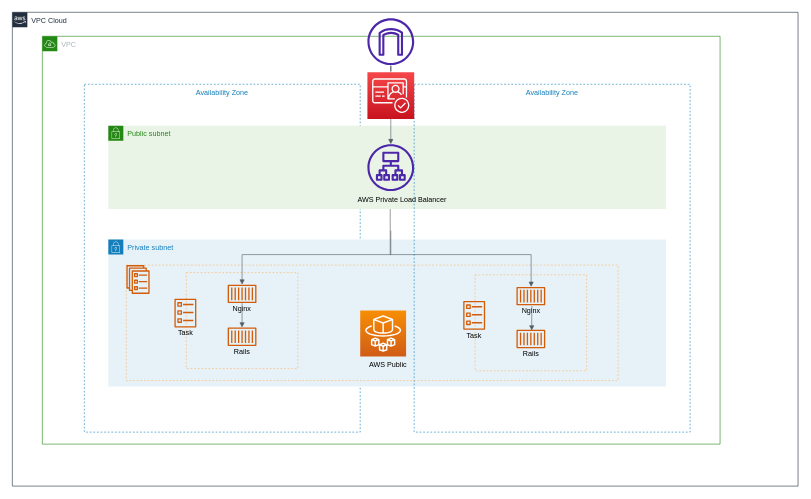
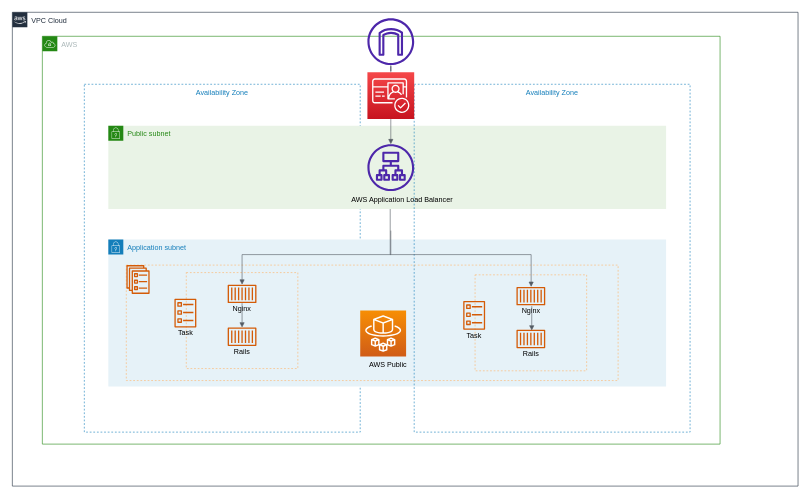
  <mxCell id="0" />
  <mxCell id="1" parent="0" />
  <mxCell id="2" value="VPC Cloud" style="points=[[0,0],[0.25,0],[0.5,0],[0.75,0],[1,0],[1,0.25],[1,0.5],[1,0.75],[1,1],[0.75,1],[0.5,1],[0.25,1],[0,1],[0,0.75],[0,0.5],[0,0.25]];outlineConnect=0;gradientColor=none;html=1;whiteSpace=wrap;fontSize=12;fontStyle=0;container=1;pointerEvents=0;collapsible=0;recursiveResize=0;shape=mxgraph.aws4.group;grIcon=mxgraph.aws4.group_aws_cloud_alt;strokeColor=#232F3E;fillColor=none;verticalAlign=top;align=left;spacingLeft=30;fontColor=#232F3E;dashed=0;" parent="1" vertex="1"><mxGeometry x="20" y="20" width="1310" height="790" as="geometry" /></mxCell>
- <mxCell id="3" value="VPC" style="points=[[0,0],[0.25,0],[0.5,0],[0.75,0],[1,0],[1,0.25],[1,0.5],[1,0.75],[1,1],[0.75,1],[0.5,1],[0.25,1],[0,1],[0,0.75],[0,0.5],[0,0.25]];outlineConnect=0;gradientColor=none;html=1;whiteSpace=wrap;fontSize=12;fontStyle=0;container=1;pointerEvents=0;collapsible=0;recursiveResize=0;shape=mxgraph.aws4.group;grIcon=mxgraph.aws4.group_vpc;strokeColor=#248814;fillColor=none;verticalAlign=top;align=left;spacingLeft=30;fontColor=#AAB7B8;dashed=0;" parent="2" vertex="1"><mxGeometry x="50" y="40" width="1130" height="680" as="geometry" /></mxCell>
+ <mxCell id="3" value="AWS" style="points=[[0,0],[0.25,0],[0.5,0],[0.75,0],[1,0],[1,0.25],[1,0.5],[1,0.75],[1,1],[0.75,1],[0.5,1],[0.25,1],[0,1],[0,0.75],[0,0.5],[0,0.25]];outlineConnect=0;gradientColor=none;html=1;whiteSpace=wrap;fontSize=12;fontStyle=0;container=1;pointerEvents=0;collapsible=0;recursiveResize=0;shape=mxgraph.aws4.group;grIcon=mxgraph.aws4.group_vpc;strokeColor=#248814;fillColor=none;verticalAlign=top;align=left;spacingLeft=30;fontColor=#AAB7B8;dashed=0;" parent="2" vertex="1"><mxGeometry x="50" y="40" width="1130" height="680" as="geometry" /></mxCell>
  <mxCell id="4" value="Availability Zone" style="fillColor=none;strokeColor=#147EBA;dashed=1;verticalAlign=top;fontStyle=0;fontColor=#147EBA;" parent="3" vertex="1"><mxGeometry x="70" y="80" width="460" height="580" as="geometry" /></mxCell>
- <mxCell id="5" value="Private subnet" style="points=[[0,0],[0.25,0],[0.5,0],[0.75,0],[1,0],[1,0.25],[1,0.5],[1,0.75],[1,1],[0.75,1],[0.5,1],[0.25,1],[0,1],[0,0.75],[0,0.5],[0,0.25]];outlineConnect=0;gradientColor=none;html=1;whiteSpace=wrap;fontSize=12;fontStyle=0;container=1;pointerEvents=0;collapsible=0;recursiveResize=0;shape=mxgraph.aws4.group;grIcon=mxgraph.aws4.group_security_group;grStroke=0;strokeColor=#147EBA;fillColor=#E6F2F8;verticalAlign=top;align=left;spacingLeft=30;fontColor=#147EBA;dashed=0;" parent="3" vertex="1"><mxGeometry x="110" y="339" width="930" height="245" as="geometry" /></mxCell>
+ <mxCell id="5" value="Application subnet" style="points=[[0,0],[0.25,0],[0.5,0],[0.75,0],[1,0],[1,0.25],[1,0.5],[1,0.75],[1,1],[0.75,1],[0.5,1],[0.25,1],[0,1],[0,0.75],[0,0.5],[0,0.25]];outlineConnect=0;gradientColor=none;html=1;whiteSpace=wrap;fontSize=12;fontStyle=0;container=1;pointerEvents=0;collapsible=0;recursiveResize=0;shape=mxgraph.aws4.group;grIcon=mxgraph.aws4.group_security_group;grStroke=0;strokeColor=#147EBA;fillColor=#E6F2F8;verticalAlign=top;align=left;spacingLeft=30;fontColor=#147EBA;dashed=0;" parent="3" vertex="1"><mxGeometry x="110" y="339" width="930" height="245" as="geometry" /></mxCell>
  <mxCell id="6" value="Public subnet" style="points=[[0,0],[0.25,0],[0.5,0],[0.75,0],[1,0],[1,0.25],[1,0.5],[1,0.75],[1,1],[0.75,1],[0.5,1],[0.25,1],[0,1],[0,0.75],[0,0.5],[0,0.25]];outlineConnect=0;gradientColor=none;html=1;whiteSpace=wrap;fontSize=12;fontStyle=0;container=1;pointerEvents=0;collapsible=0;recursiveResize=0;shape=mxgraph.aws4.group;grIcon=mxgraph.aws4.group_security_group;grStroke=0;strokeColor=#248814;fillColor=#E9F3E6;verticalAlign=top;align=left;spacingLeft=30;fontColor=#248814;dashed=0;" parent="3" vertex="1"><mxGeometry x="110" y="149" width="930" height="139" as="geometry" /></mxCell>
  <mxCell id="7" value="" style="sketch=0;outlineConnect=0;fontColor=#232F3E;gradientColor=none;fillColor=#4D27AA;strokeColor=none;dashed=0;verticalLabelPosition=bottom;verticalAlign=top;align=center;html=1;fontSize=12;fontStyle=0;aspect=fixed;pointerEvents=1;shape=mxgraph.aws4.application_load_balancer;" parent="6" vertex="1"><mxGeometry x="432" y="31" width="78" height="78" as="geometry" /></mxCell>
- <mxCell id="8" value="AWS Private Load Balancer" style="text;html=1;strokeColor=none;fillColor=none;align=center;verticalAlign=middle;whiteSpace=wrap;rounded=0;" parent="6" vertex="1"><mxGeometry x="400" y="109" width="180" height="30" as="geometry" /></mxCell>
+ <mxCell id="8" value="AWS Application Load Balancer" style="text;html=1;strokeColor=none;fillColor=none;align=center;verticalAlign=middle;whiteSpace=wrap;rounded=0;" parent="6" vertex="1"><mxGeometry x="400" y="109" width="180" height="30" as="geometry" /></mxCell>
  <mxCell id="9" value="Availability Zone" style="fillColor=none;strokeColor=#147EBA;dashed=1;verticalAlign=top;fontStyle=0;fontColor=#147EBA;" parent="3" vertex="1"><mxGeometry x="620" y="80" width="460" height="580" as="geometry" /></mxCell>
  <mxCell id="10" value="" style="fillColor=none;strokeColor=#FFB366;dashed=1;verticalAlign=top;fontStyle=0;fontColor=#5A6C86;" parent="3" vertex="1"><mxGeometry x="140" y="381.5" width="820" height="192.5" as="geometry" /></mxCell>
  <mxCell id="11" value="" style="fillColor=none;strokeColor=#FFB366;dashed=1;verticalAlign=top;fontStyle=0;fontColor=#5A6C86;" parent="3" vertex="1"><mxGeometry x="240" y="394" width="186" height="160" as="geometry" /></mxCell>
  <mxCell id="12" value="" style="group" parent="3" vertex="1" connectable="0"><mxGeometry x="303" y="414" width="60" height="50" as="geometry" /></mxCell>
  <mxCell id="13" value="" style="sketch=0;outlineConnect=0;fontColor=#232F3E;gradientColor=none;fillColor=#D45B07;strokeColor=none;dashed=0;verticalLabelPosition=bottom;verticalAlign=top;align=center;html=1;fontSize=12;fontStyle=0;aspect=fixed;pointerEvents=1;shape=mxgraph.aws4.container_1;" parent="12" vertex="1"><mxGeometry x="6" width="48" height="31" as="geometry" /></mxCell>
  <mxCell id="14" value="Nginx" style="text;html=1;strokeColor=none;fillColor=none;align=center;verticalAlign=middle;whiteSpace=wrap;rounded=0;" parent="12" vertex="1"><mxGeometry y="31" width="60" height="19" as="geometry" /></mxCell>
  <mxCell id="15" value="" style="group" parent="3" vertex="1" connectable="0"><mxGeometry x="303" y="485.5" width="60" height="50" as="geometry" /></mxCell>
  <mxCell id="16" value="" style="sketch=0;outlineConnect=0;fontColor=#232F3E;gradientColor=none;fillColor=#D45B07;strokeColor=none;dashed=0;verticalLabelPosition=bottom;verticalAlign=top;align=center;html=1;fontSize=12;fontStyle=0;aspect=fixed;pointerEvents=1;shape=mxgraph.aws4.container_1;" parent="15" vertex="1"><mxGeometry x="6" width="48" height="31" as="geometry" /></mxCell>
  <mxCell id="17" value="Rails" style="text;html=1;strokeColor=none;fillColor=none;align=center;verticalAlign=middle;whiteSpace=wrap;rounded=0;" parent="15" vertex="1"><mxGeometry y="31" width="60" height="19" as="geometry" /></mxCell>
  <mxCell id="18" value="" style="group" parent="3" vertex="1" connectable="0"><mxGeometry x="208.5" y="437.5" width="60" height="66.5" as="geometry" /></mxCell>
  <mxCell id="19" value="" style="sketch=0;outlineConnect=0;fontColor=#232F3E;gradientColor=none;fillColor=#D45B07;strokeColor=none;dashed=0;verticalLabelPosition=bottom;verticalAlign=top;align=center;html=1;fontSize=12;fontStyle=0;aspect=fixed;pointerEvents=1;shape=mxgraph.aws4.ecs_task;" parent="18" vertex="1"><mxGeometry x="11.5" width="37" height="48" as="geometry" /></mxCell>
  <mxCell id="20" value="Task" style="text;html=1;strokeColor=none;fillColor=none;align=center;verticalAlign=middle;whiteSpace=wrap;rounded=0;" parent="18" vertex="1"><mxGeometry y="48" width="60" height="18.5" as="geometry" /></mxCell>
  <mxCell id="21" value="" style="group" parent="3" vertex="1" connectable="0"><mxGeometry x="140" y="381.5" width="60" height="66.75" as="geometry" /></mxCell>
  <mxCell id="22" value="" style="sketch=0;outlineConnect=0;fontColor=#232F3E;gradientColor=none;fillColor=#D45B07;strokeColor=none;dashed=0;verticalLabelPosition=bottom;verticalAlign=top;align=center;html=1;fontSize=12;fontStyle=0;aspect=fixed;pointerEvents=1;shape=mxgraph.aws4.ecs_service;" parent="21" vertex="1"><mxGeometry width="39" height="48" as="geometry" /></mxCell>
  <mxCell id="23" value="" style="fillColor=none;strokeColor=#FFB366;dashed=1;verticalAlign=top;fontStyle=0;fontColor=#5A6C86;" parent="3" vertex="1"><mxGeometry x="721.5" y="397.75" width="186" height="160" as="geometry" /></mxCell>
  <mxCell id="24" value="" style="group" parent="3" vertex="1" connectable="0"><mxGeometry x="784.5" y="417.75" width="60" height="50" as="geometry" /></mxCell>
  <mxCell id="25" value="" style="sketch=0;outlineConnect=0;fontColor=#232F3E;gradientColor=none;fillColor=#D45B07;strokeColor=none;dashed=0;verticalLabelPosition=bottom;verticalAlign=top;align=center;html=1;fontSize=12;fontStyle=0;aspect=fixed;pointerEvents=1;shape=mxgraph.aws4.container_1;" parent="24" vertex="1"><mxGeometry x="6" width="48" height="31" as="geometry" /></mxCell>
  <mxCell id="26" value="Nginx" style="text;html=1;strokeColor=none;fillColor=none;align=center;verticalAlign=middle;whiteSpace=wrap;rounded=0;" parent="24" vertex="1"><mxGeometry y="31" width="60" height="19" as="geometry" /></mxCell>
  <mxCell id="27" value="" style="group" parent="3" vertex="1" connectable="0"><mxGeometry x="784.5" y="489.25" width="60" height="50" as="geometry" /></mxCell>
  <mxCell id="28" value="" style="sketch=0;outlineConnect=0;fontColor=#232F3E;gradientColor=none;fillColor=#D45B07;strokeColor=none;dashed=0;verticalLabelPosition=bottom;verticalAlign=top;align=center;html=1;fontSize=12;fontStyle=0;aspect=fixed;pointerEvents=1;shape=mxgraph.aws4.container_1;" parent="27" vertex="1"><mxGeometry x="6" width="48" height="31" as="geometry" /></mxCell>
  <mxCell id="29" value="Rails" style="text;html=1;strokeColor=none;fillColor=none;align=center;verticalAlign=middle;whiteSpace=wrap;rounded=0;" parent="27" vertex="1"><mxGeometry y="31" width="60" height="19" as="geometry" /></mxCell>
  <mxCell id="30" value="" style="group" parent="3" vertex="1" connectable="0"><mxGeometry x="690" y="441.25" width="60" height="66.5" as="geometry" /></mxCell>
  <mxCell id="31" value="" style="sketch=0;outlineConnect=0;fontColor=#232F3E;gradientColor=none;fillColor=#D45B07;strokeColor=none;dashed=0;verticalLabelPosition=bottom;verticalAlign=top;align=center;html=1;fontSize=12;fontStyle=0;aspect=fixed;pointerEvents=1;shape=mxgraph.aws4.ecs_task;" parent="30" vertex="1"><mxGeometry x="11.5" width="37" height="48" as="geometry" /></mxCell>
  <mxCell id="32" value="Task" style="text;html=1;strokeColor=none;fillColor=none;align=center;verticalAlign=middle;whiteSpace=wrap;rounded=0;" parent="30" vertex="1"><mxGeometry y="48" width="60" height="18.5" as="geometry" /></mxCell>
  <mxCell id="33" value="" style="group" parent="3" vertex="1" connectable="0"><mxGeometry x="530" y="457.37" width="93" height="104.75" as="geometry" /></mxCell>
  <mxCell id="34" value="" style="sketch=0;points=[[0,0,0],[0.25,0,0],[0.5,0,0],[0.75,0,0],[1,0,0],[0,1,0],[0.25,1,0],[0.5,1,0],[0.75,1,0],[1,1,0],[0,0.25,0],[0,0.5,0],[0,0.75,0],[1,0.25,0],[1,0.5,0],[1,0.75,0]];outlineConnect=0;fontColor=#232F3E;gradientColor=#F78E04;gradientDirection=north;fillColor=#D05C17;strokeColor=#ffffff;dashed=0;verticalLabelPosition=bottom;verticalAlign=top;align=center;html=1;fontSize=12;fontStyle=0;aspect=fixed;shape=mxgraph.aws4.resourceIcon;resIcon=mxgraph.aws4.fargate;" parent="33" vertex="1"><mxGeometry width="76.5" height="76.5" as="geometry" /></mxCell>
  <mxCell id="35" value="AWS Public" style="text;html=1;strokeColor=none;fillColor=none;align=center;verticalAlign=middle;whiteSpace=wrap;rounded=0;" parent="33" vertex="1"><mxGeometry y="76.5" width="93" height="28.25" as="geometry" /></mxCell>
  <mxCell id="36" value="" style="edgeStyle=none;html=1;" edge="1" parent="3"><mxGeometry relative="1" as="geometry"><mxPoint x="814.102" y="618" as="sourcePoint" /><mxPoint x="814.102" y="618" as="targetPoint" /></mxGeometry></mxCell>
  <mxCell id="37" value="" style="edgeStyle=orthogonalEdgeStyle;html=1;endArrow=block;elbow=vertical;startArrow=none;endFill=1;strokeColor=#545B64;rounded=0;" parent="3" target="13" edge="1"><mxGeometry width="100" relative="1" as="geometry"><mxPoint x="581" y="324" as="sourcePoint" /><mxPoint x="576" y="441.251" as="targetPoint" /><Array as="points"><mxPoint x="581" y="364" /><mxPoint x="333" y="364" /></Array></mxGeometry></mxCell>
  <mxCell id="38" value="" style="edgeStyle=orthogonalEdgeStyle;html=1;endArrow=block;elbow=vertical;startArrow=none;endFill=1;strokeColor=#545B64;rounded=0;" parent="3" source="8" target="25" edge="1"><mxGeometry width="100" relative="1" as="geometry"><mxPoint x="650" y="394" as="sourcePoint" /><mxPoint x="750" y="394" as="targetPoint" /><Array as="points"><mxPoint x="580" y="364" /><mxPoint x="815" y="364" /></Array></mxGeometry></mxCell>
  <mxCell id="39" value="" style="edgeStyle=orthogonalEdgeStyle;html=1;endArrow=none;elbow=vertical;startArrow=block;startFill=1;strokeColor=#545B64;rounded=0;entryX=0.5;entryY=0;entryDx=0;entryDy=0;" parent="3" source="16" target="14" edge="1"><mxGeometry width="100" relative="1" as="geometry"><mxPoint x="283" y="474" as="sourcePoint" /><mxPoint x="383" y="474" as="targetPoint" /><Array as="points"><mxPoint x="333" y="455" /><mxPoint x="333" y="455" /></Array></mxGeometry></mxCell>
  <mxCell id="40" value="" style="sketch=0;points=[[0,0,0],[0.25,0,0],[0.5,0,0],[0.75,0,0],[1,0,0],[0,1,0],[0.25,1,0],[0.5,1,0],[0.75,1,0],[1,1,0],[0,0.25,0],[0,0.5,0],[0,0.75,0],[1,0.25,0],[1,0.5,0],[1,0.75,0]];outlineConnect=0;fontColor=#232F3E;gradientColor=#F54749;gradientDirection=north;fillColor=#C7131F;strokeColor=#ffffff;dashed=0;verticalLabelPosition=bottom;verticalAlign=top;align=center;html=1;fontSize=12;fontStyle=0;aspect=fixed;shape=mxgraph.aws4.resourceIcon;resIcon=mxgraph.aws4.cognito;" vertex="1" parent="3"><mxGeometry x="542" y="60" width="78" height="78" as="geometry" /></mxCell>
  <mxCell id="41" value="" style="edgeStyle=orthogonalEdgeStyle;html=1;endArrow=block;elbow=vertical;startArrow=none;endFill=1;strokeColor=#545B64;rounded=0;" parent="3" source="40" target="7" edge="1"><mxGeometry width="100" relative="1" as="geometry"><mxPoint x="560" y="70" as="sourcePoint" /><mxPoint x="660" y="70" as="targetPoint" /></mxGeometry></mxCell>
  <mxCell id="42" value="" style="sketch=0;outlineConnect=0;fontColor=#232F3E;gradientColor=none;fillColor=#4D27AA;strokeColor=none;dashed=0;verticalLabelPosition=bottom;verticalAlign=top;align=center;html=1;fontSize=12;fontStyle=0;aspect=fixed;pointerEvents=1;shape=mxgraph.aws4.internet_gateway;" parent="2" vertex="1"><mxGeometry x="592" y="10" width="78" height="78" as="geometry" /></mxCell>
  <mxCell id="43" value="" style="edgeStyle=orthogonalEdgeStyle;html=1;endArrow=none;elbow=vertical;startArrow=none;endFill=1;strokeColor=#545B64;rounded=0;" edge="1" parent="2" source="42" target="40"><mxGeometry width="100" relative="1" as="geometry"><mxPoint x="671.0" y="127.999" as="sourcePoint" /><mxPoint x="671.0" y="260.001" as="targetPoint" /></mxGeometry></mxCell>
  <mxCell id="44" value="" style="edgeStyle=orthogonalEdgeStyle;html=1;endArrow=none;elbow=vertical;startArrow=block;startFill=1;strokeColor=#545B64;rounded=0;entryX=0.5;entryY=0;entryDx=0;entryDy=0;" parent="1" edge="1"><mxGeometry width="100" relative="1" as="geometry"><mxPoint x="886" y="550.59" as="sourcePoint" /><mxPoint x="886" y="510" as="targetPoint" /><Array as="points"><mxPoint x="886" y="520" /><mxPoint x="886" y="520" /></Array></mxGeometry></mxCell>
